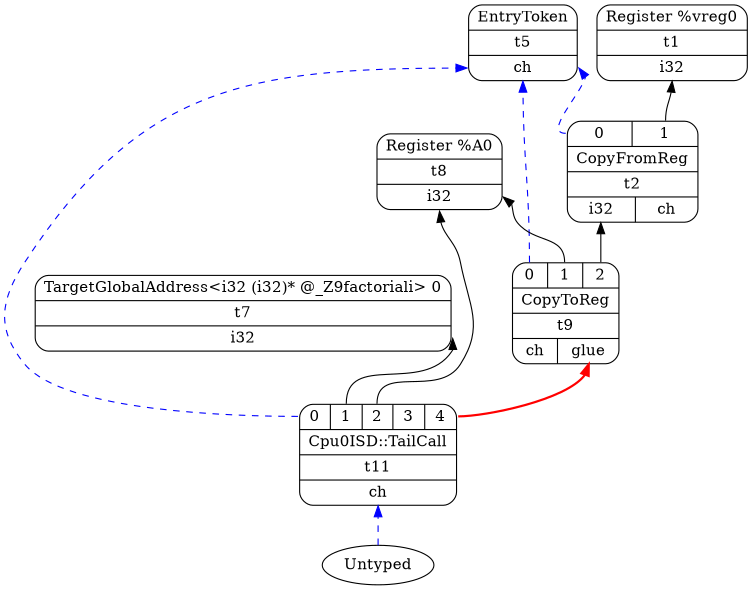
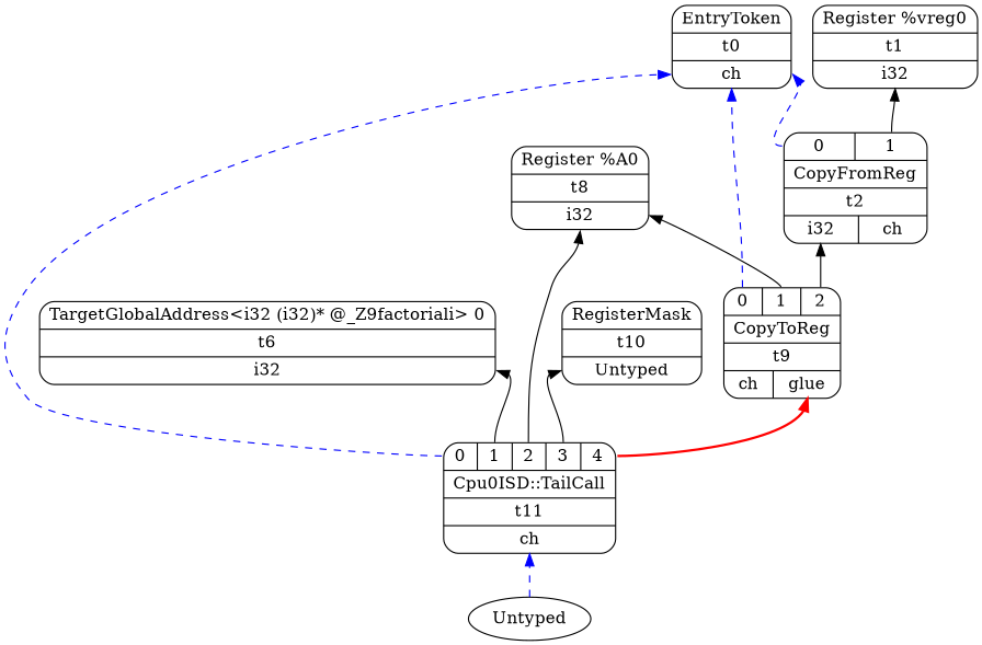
  digraph {
    rankdir=BT
    node [shape=Mrecord]
    edge [headport=d0 tailport=s0]
-   n1 [label="{EntryToken|t5|{<d0>ch}}"]
+   n1 [label="{EntryToken|t0|{<d0>ch}}"]
    n2 [label="{Register %vreg0|t1|{<d0>i32}}"]
-   n3 [label="{TargetGlobalAddress\<i32 (i32)* @_Z9factoriali\> 0|t7|{<d0>i32}}"]
+   n3 [label="{TargetGlobalAddress\<i32 (i32)* @_Z9factoriali\> 0|t6|{<d0>i32}}"]
    n4 [label="{Register %A0|t8|{<d0>i32}}"]
+   n5 [label="{RegisterMask|t10|{<d0>Untyped}}"]
    n6 [label="{{<s0>0|<s1>1}|CopyFromReg|t2|{<d0>i32|<d1>ch}}"]
    n7 [label="{{<s0>0|<s1>1|<s2>2}|CopyToReg|t9|{<d0>ch|<d1>glue}}"]
    n8 [label="{{<s0>0|<s1>1|<s2>2|<s3>3|<s4>4}|Cpu0ISD::TailCall|t11|{<d0>ch}}"]
    n9 [label=Untyped plaintext=circle shape=""]
    n6 -> n1 [color=blue style=dashed]
    n6 -> n2 [tailport=s1]
    n7 -> n1 [color=blue style=dashed]
    n7 -> n4 [tailport=s1]
    n7 -> n6 [tailport=s2]
    n8 -> n1 [color=blue style=dashed]
    n8 -> n3 [tailport=s1]
    n8 -> n4 [tailport=s2]
+   n8 -> n5 [tailport=s3]
    n8 -> n7 [color=red headport=d1 style=bold tailport=s4]
    n9 -> n8 [color=blue style=dashed]
  }
